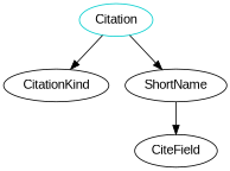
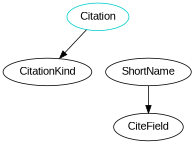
  digraph {
    fontname="Liberation Sans"
    node [fontname="Liberation Sans"]
    edge [fontname="Liberation Sans"]
    n1 [color=cyan3 label=Citation shape=oval]
    CitationKind
    ShortName
    CiteField
    n1 -> CitationKind
-   n1 -> ShortName
    ShortName -> CiteField
  }
